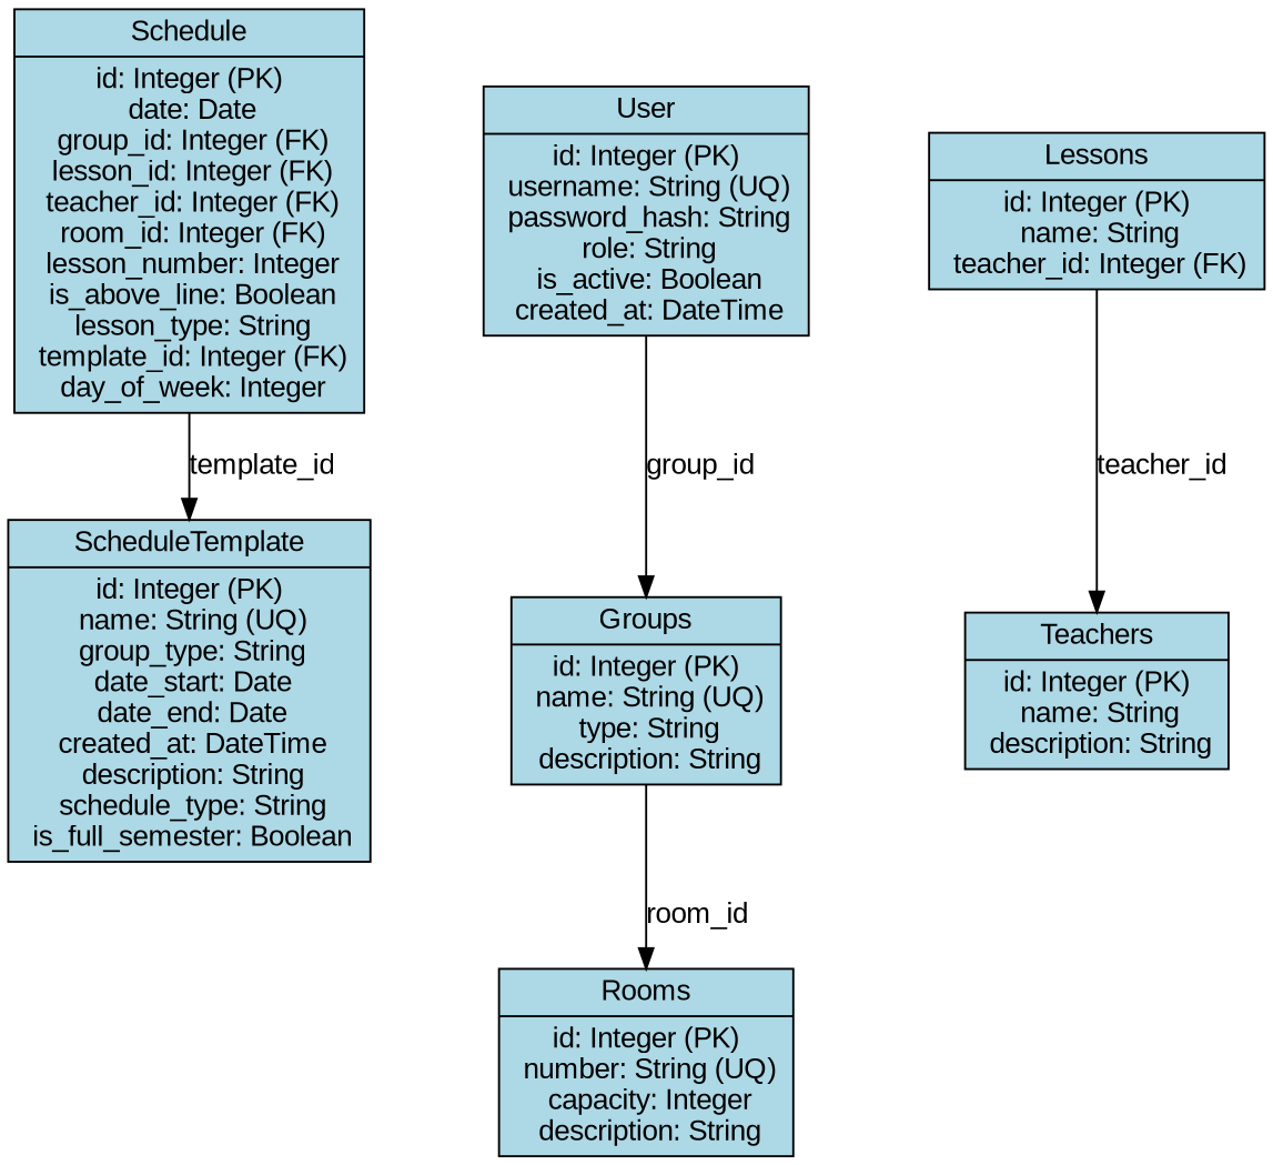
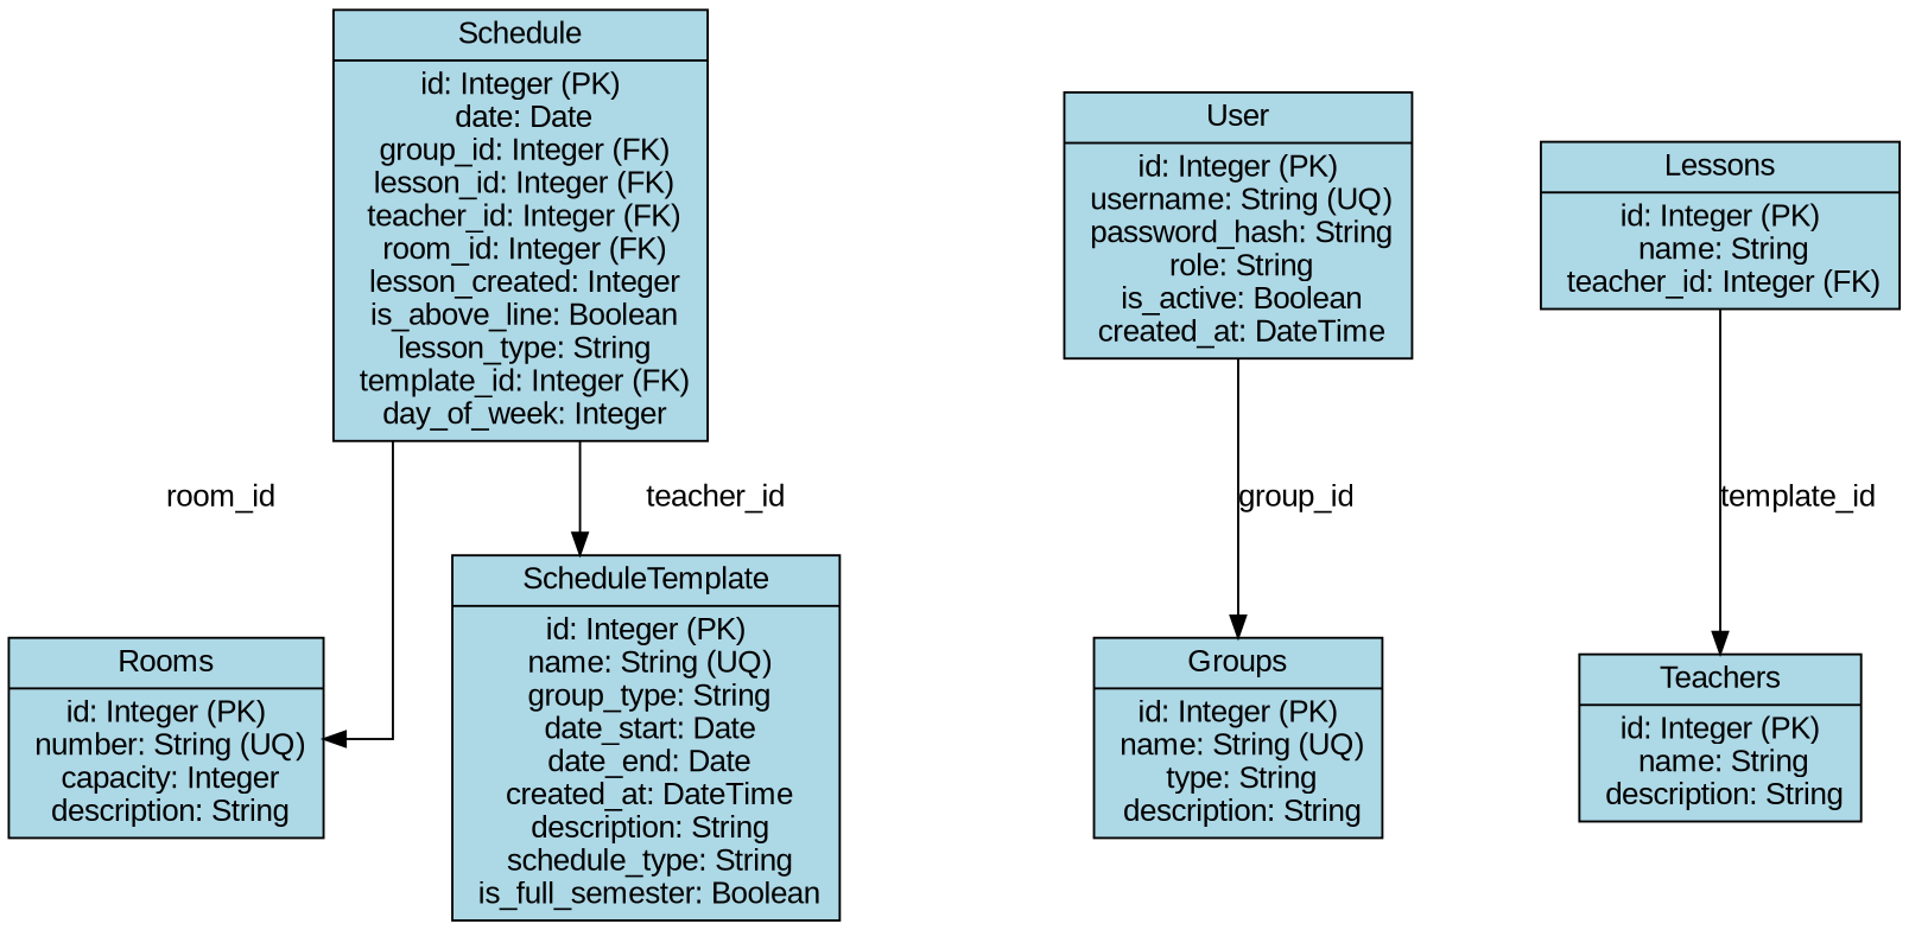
  digraph {
    nodesep=0.8
    rankdir=TB
    splines=ortho
    node [fillcolor=lightblue fontname=Arial shape=record style=filled]
    edge [fontname=Arial]
-   n1 [label="{Schedule|id: Integer (PK)\n date: Date\n group_id: Integer (FK)\n lesson_id: Integer (FK)\n teacher_id: Integer (FK)\n room_id: Integer (FK)\n lesson_number: Integer\n is_above_line: Boolean\n lesson_type: String\n template_id: Integer (FK)\n day_of_week: Integer}"]
+   n1 [label="{Schedule|id: Integer (PK)\n date: Date\n group_id: Integer (FK)\n lesson_id: Integer (FK)\n teacher_id: Integer (FK)\n room_id: Integer (FK)\n lesson_created: Integer\n is_above_line: Boolean\n lesson_type: String\n template_id: Integer (FK)\n day_of_week: Integer}"]
    n2 [label="{Rooms|id: Integer (PK)\n number: String (UQ)\n capacity: Integer\n description: String}"]
    n3 [label="{ScheduleTemplate|id: Integer (PK)\n name: String (UQ)\n group_type: String\n date_start: Date\n date_end: Date\n created_at: DateTime\n description: String\n schedule_type: String\n is_full_semester: Boolean}"]
    n4 [label="{Groups|id: Integer (PK)\n name: String (UQ)\n type: String\n description: String}"]
    n5 [label="{Lessons|id: Integer (PK)\n name: String\n teacher_id: Integer (FK)}"]
    n6 [label="{Teachers|id: Integer (PK)\n name: String\n description: String}"]
    n7 [label="{User|id: Integer (PK)\n username: String (UQ)\n password_hash: String\n role: String\n is_active: Boolean\n created_at: DateTime}"]
-   n4 -> n2 [label=room_id]
-   n1 -> n3 [label=template_id]
-   n5 -> n6 [label=teacher_id]
+   n1 -> n2 [label=room_id]
+   n1 -> n3 [label=teacher_id]
+   n5 -> n6 [label=template_id]
    n7 -> n4 [label=group_id]
  }
